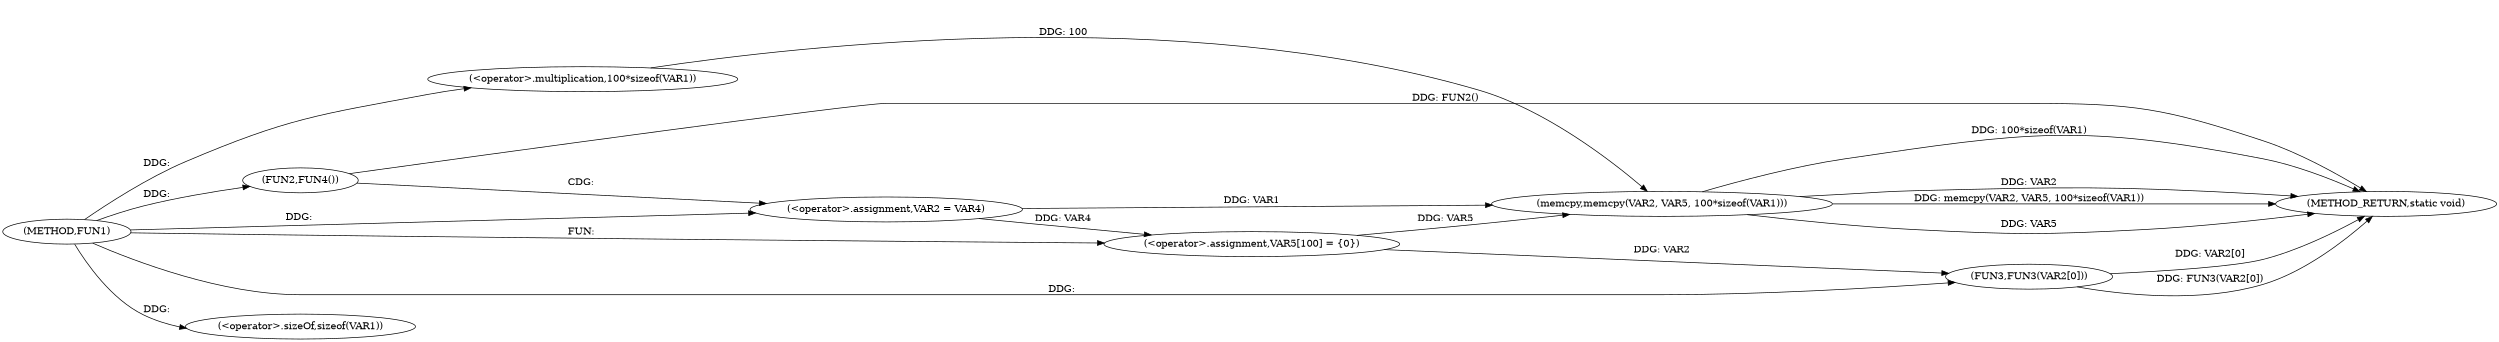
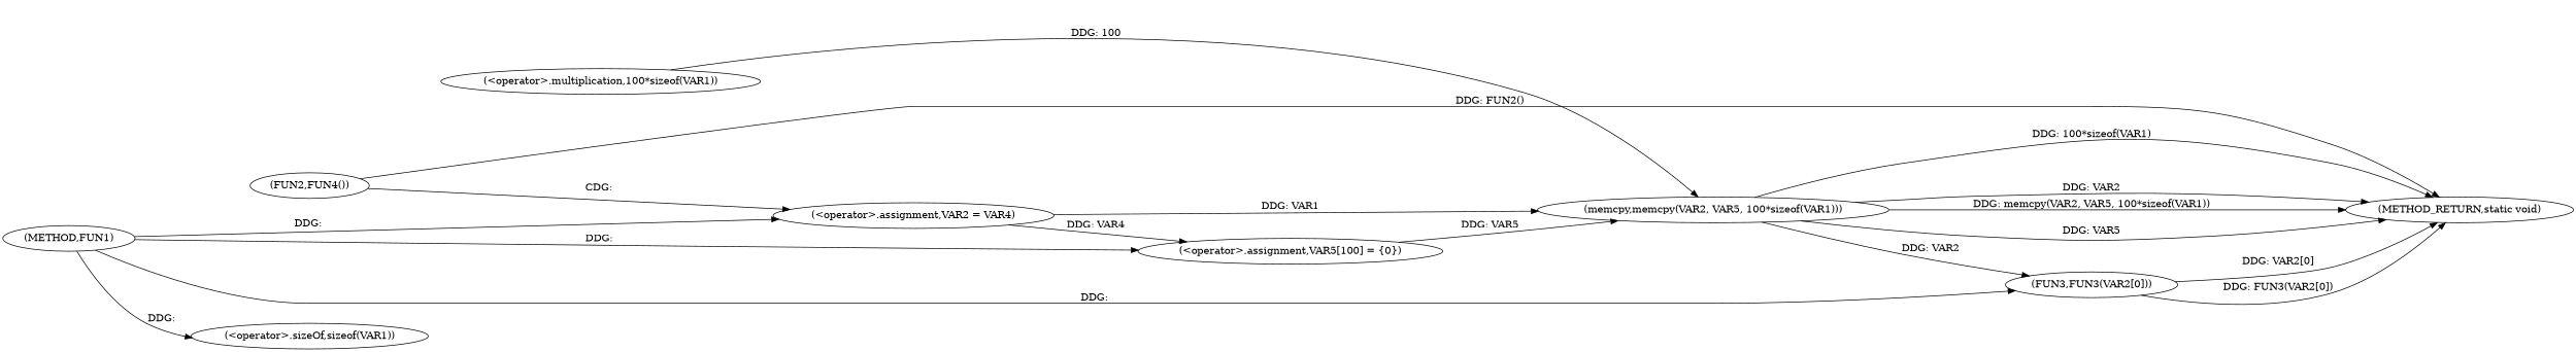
  digraph {
    rankdir=LR
    n1 [label="(METHOD,FUN1)"]
    n2 [label="(FUN2,FUN4())"]
    n3 [label="(<operator>.assignment,VAR2 = VAR4)"]
    n4 [label="(<operator>.assignment,VAR5[100] = {0})"]
    n5 [label="(<operator>.multiplication,100*sizeof(VAR1))"]
    n6 [label="(<operator>.sizeOf,sizeof(VAR1))"]
    n7 [label="(FUN3,FUN3(VAR2[0]))"]
    n8 [label="(METHOD_RETURN,static void)"]
    n9 [label="(memcpy,memcpy(VAR2, VAR5, 100*sizeof(VAR1)))"]
-   n1 -> n2 [label="DDG: "]
    n1 -> n3 [label="DDG: "]
-   n1 -> n4 [label="FUN: "]
-   n1 -> n5 [label="DDG: "]
+   n1 -> n4 [label="DDG: "]
    n1 -> n6 [label="DDG: "]
    n1 -> n7 [label="DDG: "]
    n2 -> n3 [label="CDG: "]
    n2 -> n8 [label="DDG: FUN2()"]
    n3 -> n4 [label="DDG: VAR4"]
    n3 -> n9 [label="DDG: VAR1"]
    n4 -> n9 [label="DDG: VAR5"]
    n5 -> n9 [label="DDG: 100"]
    n7 -> n8 [label="DDG: VAR2[0]"]
    n7 -> n8 [label="DDG: FUN3(VAR2[0])"]
-   n4 -> n7 [label="DDG: VAR2"]
+   n9 -> n7 [label="DDG: VAR2"]
    n9 -> n8 [label="DDG: VAR5"]
    n9 -> n8 [label="DDG: 100*sizeof(VAR1)"]
    n9 -> n8 [label="DDG: VAR2"]
    n9 -> n8 [label="DDG: memcpy(VAR2, VAR5, 100*sizeof(VAR1))"]
  }
